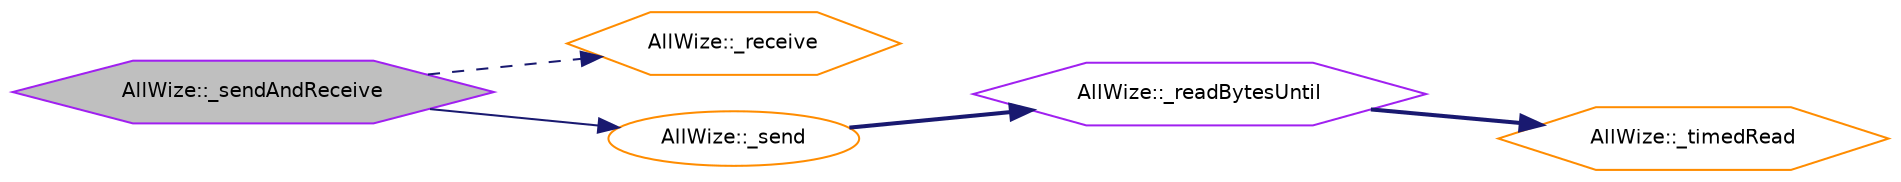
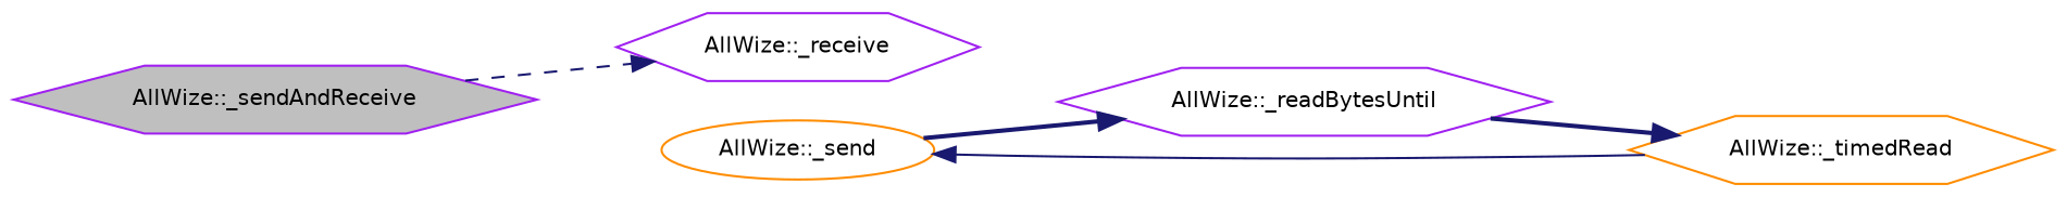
  digraph {
    rankdir=LR
    node [color=purple fillcolor=white fontname=Helvetica fontsize=10 shape=hexagon style=filled]
    edge [color=midnightblue fontname=Helvetica fontsize=10 labelfontname=Helvetica labelfontsize=10 style=bold]
    n1 [fillcolor=grey75 fontcolor=black height=0.2 label="AllWize::_sendAndReceive" width=0.4]
-   n2 [color=darkorange height=0.2 label="AllWize::_receive" width=0.4]
+   n2 [height=0.2 label="AllWize::_receive" width=0.4]
    n3 [color=darkorange height=0.2 label="AllWize::_send" shape=ellipse width=0.4]
    n4 [height=0.2 label="AllWize::_readBytesUntil" width=0.4]
    n5 [color=darkorange height=0.2 label="AllWize::_timedRead" width=0.4]
    n1 -> n2 [style=dashed]
-   n1 -> n3 [style=solid]
+   n5 -> n3 [style=solid]
    n3 -> n4
    n4 -> n5
  }
